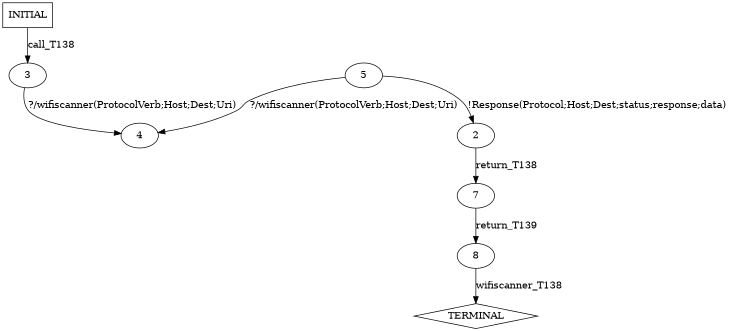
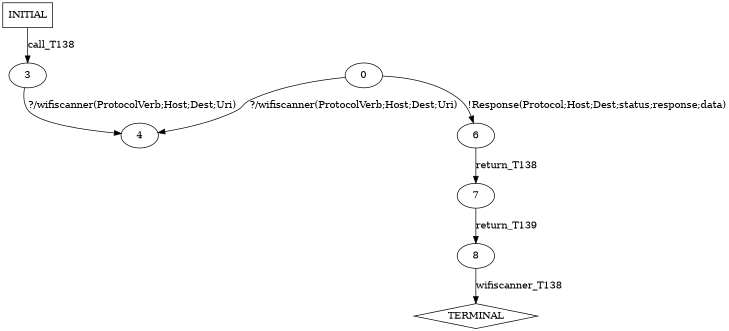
  digraph {
    n1 [label=INITIAL shape=box]
    n2 [label=3]
    n3 [label=4]
    n4 [label=TERMINAL shape=diamond]
-   n5 [label=5]
-   n6 [label=2]
+   n5 [label=0]
+   n6 [label=6]
    n7 [label=7]
    n8 [label=8]
    n1 -> n2 [label=call_T138]
    n2 -> n3 [label="?/wifiscanner(ProtocolVerb;Host;Dest;Uri)"]
    n5 -> n3 [label="?/wifiscanner(ProtocolVerb;Host;Dest;Uri)"]
    n5 -> n6 [label="!Response(Protocol;Host;Dest;status;response;data)"]
    n6 -> n7 [label=return_T138]
    n7 -> n8 [label=return_T139]
    n8 -> n4 [label=wifiscanner_T138]
  }
